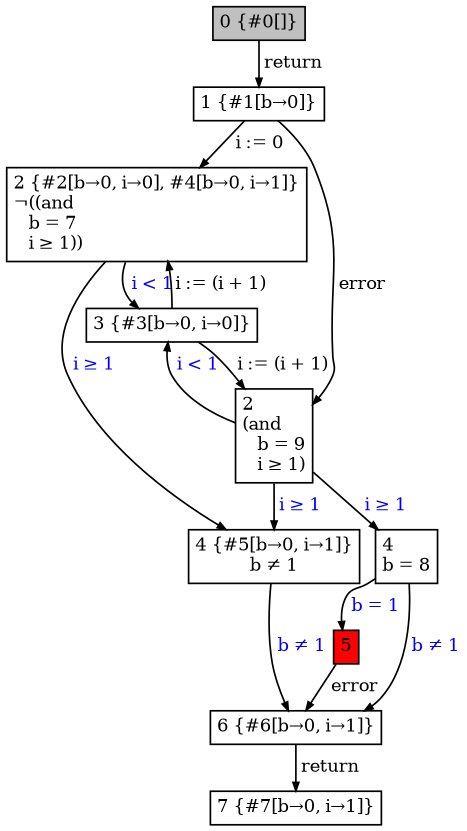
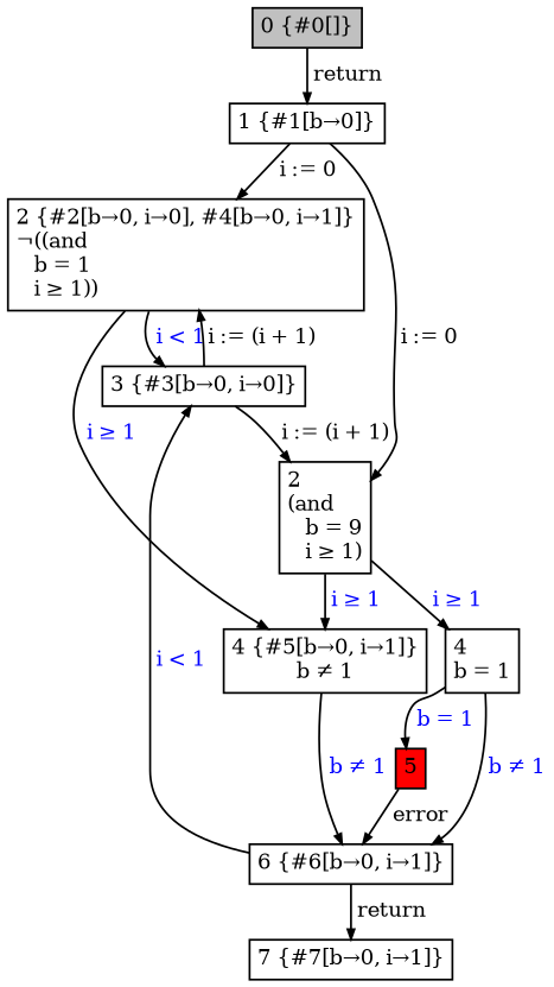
  digraph {
    nodesep=0.12
    ranksep=0.10
    node [fontsize=10.5 margin="0.05,0.05" shape=box]
    edge [arrowsize=0.5 fontsize=10.5 fontcolor="#0000FF"]
    n1 [fillcolor=gray height=0.02 label="0 {#0[]}" style=filled width=0.02]
    n2 [height=0.02 label="1 {#1[b→0]}" width=0.02]
-   n3 [height=0.02 label="2 {#2[b→0, i→0], #4[b→0, i→1]}\l&not;((and\l   b = 7\l   i ≥ 1))\l" width=0.02]
+   n3 [height=0.02 label="2 {#2[b→0, i→0], #4[b→0, i→1]}\l&not;((and\l   b = 1\l   i ≥ 1))\l" width=0.02]
    n4 [height=0.02 label="2\l(and\l   b = 9\l   i ≥ 1)\l" width=0.02]
    n5 [height=0.02 label="3 {#3[b→0, i→0]}" width=0.02]
    n6 [height=0.02 label="4 {#5[b→0, i→1]}\lb ≠ 1" width=0.02]
-   n7 [height=0.02 label="4\lb = 8" width=0.02]
+   n7 [height=0.02 label="4\lb = 1" width=0.02]
    n8 [height=0.02 label="6 {#6[b→0, i→1]}" width=0.02]
    n9 [height=0.02 label="7 {#7[b→0, i→1]}" width=0.02]
    n10 [fillcolor=red height=0.02 label=5 style=filled width=0.02]
    n1 -> n2 [label=" return" fontcolor=""]
    n2 -> n3 [label=" i := 0" fontcolor=""]
-   n2 -> n4 [label=" error" fontcolor=""]
+   n2 -> n4 [label=" i := 0" fontcolor=""]
    n3 -> n5 [label=" i < 1"]
    n3 -> n6 [label=" i ≥ 1"]
-   n4 -> n5 [label=" i < 1"]
+   n8 -> n5 [label=" i < 1"]
    n4 -> n6 [label=" i ≥ 1"]
    n4 -> n7 [label=" i ≥ 1"]
    n5 -> n3 [label=" i := (i + 1)" fontcolor=""]
    n5 -> n4 [label=" i := (i + 1)" fontcolor=""]
    n6 -> n8 [label=" b ≠ 1"]
    n7 -> n8 [label=" b ≠ 1"]
    n7 -> n10 [label=" b = 1"]
    n8 -> n9 [label=" return" fontcolor=""]
    n10 -> n8 [label=" error" fontcolor=""]
  }
